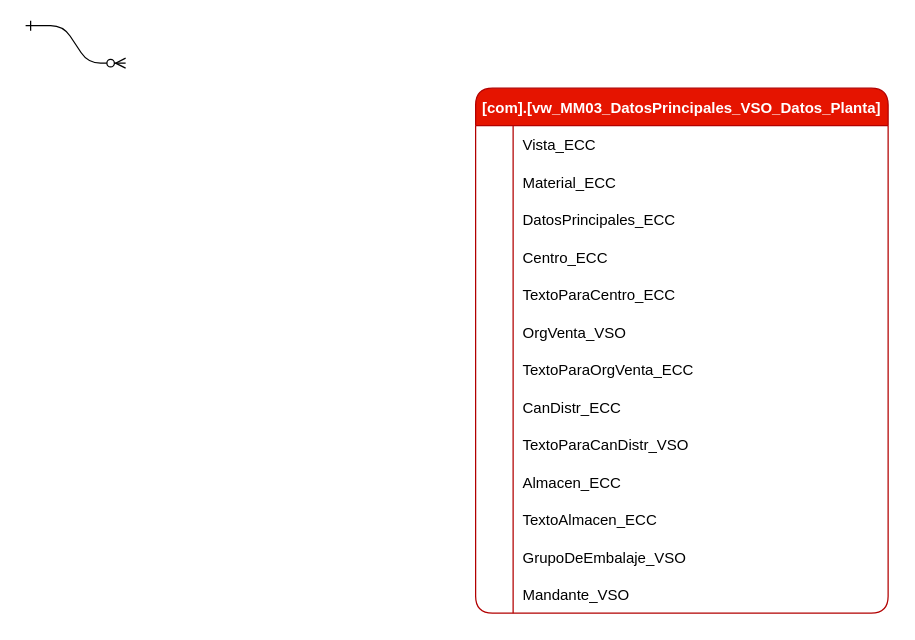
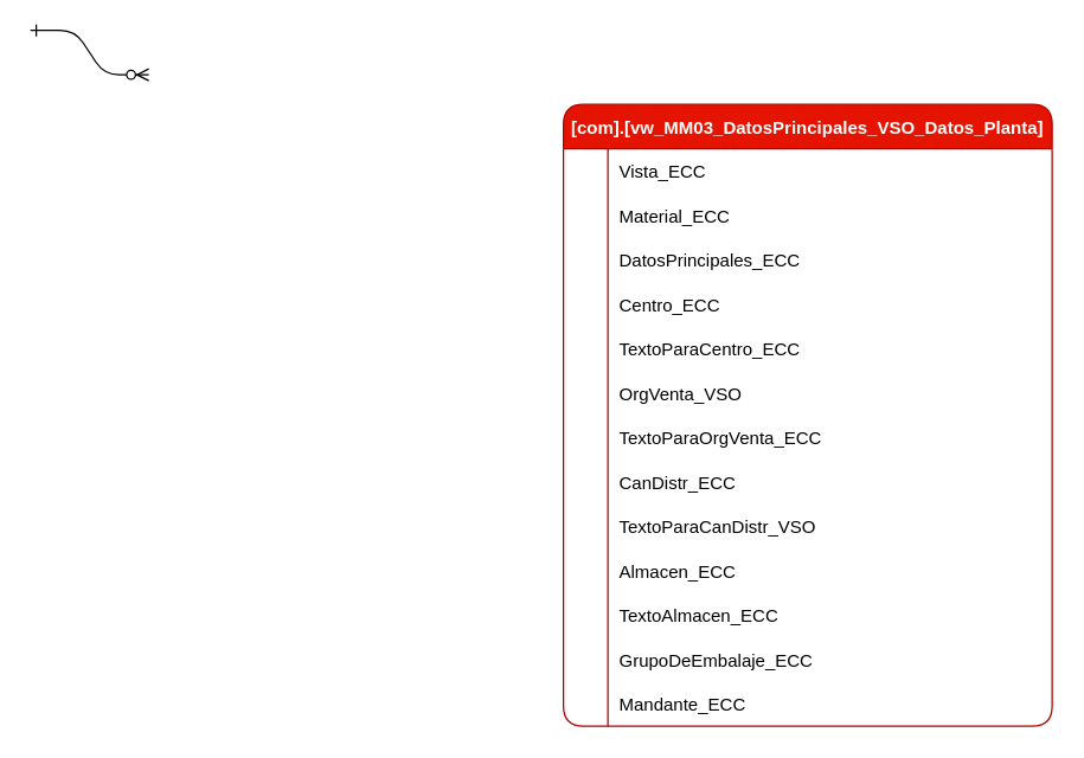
  <mxCell id="0" />
  <mxCell id="1" parent="0" />
  <mxCell id="2" value="" style="edgeStyle=entityRelationEdgeStyle;endArrow=ERzeroToMany;startArrow=ERone;endFill=1;startFill=0;" parent="1" edge="1"><mxGeometry width="100" height="100" relative="1" as="geometry"><mxPoint x="20" y="20" as="sourcePoint" /><mxPoint x="100" y="50" as="targetPoint" /></mxGeometry></mxCell>
  <mxCell id="3" value="[com].[vw_MM03_DatosPrincipales_VSO_Datos_Planta]" style="shape=table;startSize=30;container=1;collapsible=1;childLayout=tableLayout;fixedRows=1;rowLines=0;fontStyle=1;align=center;resizeLast=1;rounded=1;fillColor=#e51400;fontColor=#ffffff;strokeColor=#B20000;" vertex="1" parent="1"><mxGeometry x="380" y="70" width="330" height="420" as="geometry" /></mxCell>
  <mxCell id="4" value="" style="shape=tableRow;horizontal=0;startSize=0;swimlaneHead=0;swimlaneBody=0;fillColor=none;collapsible=0;dropTarget=0;points=[[0,0.5],[1,0.5]];portConstraint=eastwest;strokeColor=inherit;top=0;left=0;right=0;bottom=0;" vertex="1" parent="3"><mxGeometry y="30" width="330" height="30" as="geometry" /></mxCell>
  <mxCell id="5" value="" style="shape=partialRectangle;overflow=hidden;connectable=0;fillColor=none;strokeColor=inherit;top=0;left=0;bottom=0;right=0;" vertex="1" parent="4"><mxGeometry width="30" height="30" as="geometry"><mxRectangle width="30" height="30" as="alternateBounds" /></mxGeometry></mxCell>
  <mxCell id="6" value="Vista_ECC" style="shape=partialRectangle;overflow=hidden;connectable=0;fillColor=none;align=left;strokeColor=inherit;top=0;left=0;bottom=0;right=0;spacingLeft=6;" vertex="1" parent="4"><mxGeometry x="30" width="300" height="30" as="geometry"><mxRectangle width="300" height="30" as="alternateBounds" /></mxGeometry></mxCell>
  <mxCell id="7" value="" style="shape=tableRow;horizontal=0;startSize=0;swimlaneHead=0;swimlaneBody=0;fillColor=none;collapsible=0;dropTarget=0;points=[[0,0.5],[1,0.5]];portConstraint=eastwest;strokeColor=inherit;top=0;left=0;right=0;bottom=0;" vertex="1" parent="3"><mxGeometry y="60" width="330" height="30" as="geometry" /></mxCell>
  <mxCell id="8" value="" style="shape=partialRectangle;overflow=hidden;connectable=0;fillColor=none;strokeColor=inherit;top=0;left=0;bottom=0;right=0;" vertex="1" parent="7"><mxGeometry width="30" height="30" as="geometry"><mxRectangle width="30" height="30" as="alternateBounds" /></mxGeometry></mxCell>
  <mxCell id="9" value="Material_ECC" style="shape=partialRectangle;overflow=hidden;connectable=0;fillColor=none;align=left;strokeColor=inherit;top=0;left=0;bottom=0;right=0;spacingLeft=6;" vertex="1" parent="7"><mxGeometry x="30" width="300" height="30" as="geometry"><mxRectangle width="300" height="30" as="alternateBounds" /></mxGeometry></mxCell>
  <mxCell id="10" value="" style="shape=tableRow;horizontal=0;startSize=0;swimlaneHead=0;swimlaneBody=0;fillColor=none;collapsible=0;dropTarget=0;points=[[0,0.5],[1,0.5]];portConstraint=eastwest;strokeColor=inherit;top=0;left=0;right=0;bottom=0;" vertex="1" parent="3"><mxGeometry y="90" width="330" height="30" as="geometry" /></mxCell>
  <mxCell id="11" value="" style="shape=partialRectangle;overflow=hidden;connectable=0;fillColor=none;strokeColor=inherit;top=0;left=0;bottom=0;right=0;" vertex="1" parent="10"><mxGeometry width="30" height="30" as="geometry"><mxRectangle width="30" height="30" as="alternateBounds" /></mxGeometry></mxCell>
  <mxCell id="12" value="DatosPrincipales_ECC" style="shape=partialRectangle;overflow=hidden;connectable=0;fillColor=none;align=left;strokeColor=inherit;top=0;left=0;bottom=0;right=0;spacingLeft=6;" vertex="1" parent="10"><mxGeometry x="30" width="300" height="30" as="geometry"><mxRectangle width="300" height="30" as="alternateBounds" /></mxGeometry></mxCell>
  <mxCell id="13" value="" style="shape=tableRow;horizontal=0;startSize=0;swimlaneHead=0;swimlaneBody=0;fillColor=none;collapsible=0;dropTarget=0;points=[[0,0.5],[1,0.5]];portConstraint=eastwest;strokeColor=inherit;top=0;left=0;right=0;bottom=0;" vertex="1" parent="3"><mxGeometry y="120" width="330" height="30" as="geometry" /></mxCell>
  <mxCell id="14" value="" style="shape=partialRectangle;overflow=hidden;connectable=0;fillColor=none;strokeColor=inherit;top=0;left=0;bottom=0;right=0;" vertex="1" parent="13"><mxGeometry width="30" height="30" as="geometry"><mxRectangle width="30" height="30" as="alternateBounds" /></mxGeometry></mxCell>
  <mxCell id="15" value="Centro_ECC" style="shape=partialRectangle;overflow=hidden;connectable=0;fillColor=none;align=left;strokeColor=inherit;top=0;left=0;bottom=0;right=0;spacingLeft=6;" vertex="1" parent="13"><mxGeometry x="30" width="300" height="30" as="geometry"><mxRectangle width="300" height="30" as="alternateBounds" /></mxGeometry></mxCell>
  <mxCell id="16" value="" style="shape=tableRow;horizontal=0;startSize=0;swimlaneHead=0;swimlaneBody=0;fillColor=none;collapsible=0;dropTarget=0;points=[[0,0.5],[1,0.5]];portConstraint=eastwest;strokeColor=inherit;top=0;left=0;right=0;bottom=0;" vertex="1" parent="3"><mxGeometry y="150" width="330" height="30" as="geometry" /></mxCell>
  <mxCell id="17" value="" style="shape=partialRectangle;overflow=hidden;connectable=0;fillColor=none;strokeColor=inherit;top=0;left=0;bottom=0;right=0;" vertex="1" parent="16"><mxGeometry width="30" height="30" as="geometry"><mxRectangle width="30" height="30" as="alternateBounds" /></mxGeometry></mxCell>
  <mxCell id="18" value="TextoParaCentro_ECC" style="shape=partialRectangle;overflow=hidden;connectable=0;fillColor=none;align=left;strokeColor=inherit;top=0;left=0;bottom=0;right=0;spacingLeft=6;" vertex="1" parent="16"><mxGeometry x="30" width="300" height="30" as="geometry"><mxRectangle width="300" height="30" as="alternateBounds" /></mxGeometry></mxCell>
  <mxCell id="19" value="" style="shape=tableRow;horizontal=0;startSize=0;swimlaneHead=0;swimlaneBody=0;fillColor=none;collapsible=0;dropTarget=0;points=[[0,0.5],[1,0.5]];portConstraint=eastwest;strokeColor=inherit;top=0;left=0;right=0;bottom=0;" vertex="1" parent="3"><mxGeometry y="180" width="330" height="30" as="geometry" /></mxCell>
  <mxCell id="20" value="" style="shape=partialRectangle;overflow=hidden;connectable=0;fillColor=none;strokeColor=inherit;top=0;left=0;bottom=0;right=0;" vertex="1" parent="19"><mxGeometry width="30" height="30" as="geometry"><mxRectangle width="30" height="30" as="alternateBounds" /></mxGeometry></mxCell>
  <mxCell id="21" value="OrgVenta_VSO" style="shape=partialRectangle;overflow=hidden;connectable=0;fillColor=none;align=left;strokeColor=inherit;top=0;left=0;bottom=0;right=0;spacingLeft=6;" vertex="1" parent="19"><mxGeometry x="30" width="300" height="30" as="geometry"><mxRectangle width="300" height="30" as="alternateBounds" /></mxGeometry></mxCell>
  <mxCell id="22" value="" style="shape=tableRow;horizontal=0;startSize=0;swimlaneHead=0;swimlaneBody=0;fillColor=none;collapsible=0;dropTarget=0;points=[[0,0.5],[1,0.5]];portConstraint=eastwest;strokeColor=inherit;top=0;left=0;right=0;bottom=0;" vertex="1" parent="3"><mxGeometry y="210" width="330" height="30" as="geometry" /></mxCell>
  <mxCell id="23" value="" style="shape=partialRectangle;overflow=hidden;connectable=0;fillColor=none;strokeColor=inherit;top=0;left=0;bottom=0;right=0;" vertex="1" parent="22"><mxGeometry width="30" height="30" as="geometry"><mxRectangle width="30" height="30" as="alternateBounds" /></mxGeometry></mxCell>
  <mxCell id="24" value="TextoParaOrgVenta_ECC" style="shape=partialRectangle;overflow=hidden;connectable=0;fillColor=none;align=left;strokeColor=inherit;top=0;left=0;bottom=0;right=0;spacingLeft=6;" vertex="1" parent="22"><mxGeometry x="30" width="300" height="30" as="geometry"><mxRectangle width="300" height="30" as="alternateBounds" /></mxGeometry></mxCell>
  <mxCell id="25" value="" style="shape=tableRow;horizontal=0;startSize=0;swimlaneHead=0;swimlaneBody=0;fillColor=none;collapsible=0;dropTarget=0;points=[[0,0.5],[1,0.5]];portConstraint=eastwest;strokeColor=inherit;top=0;left=0;right=0;bottom=0;" vertex="1" parent="3"><mxGeometry y="240" width="330" height="30" as="geometry" /></mxCell>
  <mxCell id="26" value="" style="shape=partialRectangle;overflow=hidden;connectable=0;fillColor=none;strokeColor=inherit;top=0;left=0;bottom=0;right=0;" vertex="1" parent="25"><mxGeometry width="30" height="30" as="geometry"><mxRectangle width="30" height="30" as="alternateBounds" /></mxGeometry></mxCell>
  <mxCell id="27" value="CanDistr_ECC" style="shape=partialRectangle;overflow=hidden;connectable=0;fillColor=none;align=left;strokeColor=inherit;top=0;left=0;bottom=0;right=0;spacingLeft=6;" vertex="1" parent="25"><mxGeometry x="30" width="300" height="30" as="geometry"><mxRectangle width="300" height="30" as="alternateBounds" /></mxGeometry></mxCell>
  <mxCell id="28" value="" style="shape=tableRow;horizontal=0;startSize=0;swimlaneHead=0;swimlaneBody=0;fillColor=none;collapsible=0;dropTarget=0;points=[[0,0.5],[1,0.5]];portConstraint=eastwest;strokeColor=inherit;top=0;left=0;right=0;bottom=0;" vertex="1" parent="3"><mxGeometry y="270" width="330" height="30" as="geometry" /></mxCell>
  <mxCell id="29" value="" style="shape=partialRectangle;overflow=hidden;connectable=0;fillColor=none;strokeColor=inherit;top=0;left=0;bottom=0;right=0;" vertex="1" parent="28"><mxGeometry width="30" height="30" as="geometry"><mxRectangle width="30" height="30" as="alternateBounds" /></mxGeometry></mxCell>
  <mxCell id="30" value="TextoParaCanDistr_VSO" style="shape=partialRectangle;overflow=hidden;connectable=0;fillColor=none;align=left;strokeColor=inherit;top=0;left=0;bottom=0;right=0;spacingLeft=6;" vertex="1" parent="28"><mxGeometry x="30" width="300" height="30" as="geometry"><mxRectangle width="300" height="30" as="alternateBounds" /></mxGeometry></mxCell>
  <mxCell id="31" value="" style="shape=tableRow;horizontal=0;startSize=0;swimlaneHead=0;swimlaneBody=0;fillColor=none;collapsible=0;dropTarget=0;points=[[0,0.5],[1,0.5]];portConstraint=eastwest;strokeColor=inherit;top=0;left=0;right=0;bottom=0;" vertex="1" parent="3"><mxGeometry y="300" width="330" height="30" as="geometry" /></mxCell>
  <mxCell id="32" value="" style="shape=partialRectangle;overflow=hidden;connectable=0;fillColor=none;strokeColor=inherit;top=0;left=0;bottom=0;right=0;" vertex="1" parent="31"><mxGeometry width="30" height="30" as="geometry"><mxRectangle width="30" height="30" as="alternateBounds" /></mxGeometry></mxCell>
  <mxCell id="33" value="Almacen_ECC" style="shape=partialRectangle;overflow=hidden;connectable=0;fillColor=none;align=left;strokeColor=inherit;top=0;left=0;bottom=0;right=0;spacingLeft=6;" vertex="1" parent="31"><mxGeometry x="30" width="300" height="30" as="geometry"><mxRectangle width="300" height="30" as="alternateBounds" /></mxGeometry></mxCell>
  <mxCell id="34" value="" style="shape=tableRow;horizontal=0;startSize=0;swimlaneHead=0;swimlaneBody=0;fillColor=none;collapsible=0;dropTarget=0;points=[[0,0.5],[1,0.5]];portConstraint=eastwest;strokeColor=inherit;top=0;left=0;right=0;bottom=0;" vertex="1" parent="3"><mxGeometry y="330" width="330" height="30" as="geometry" /></mxCell>
  <mxCell id="35" value="" style="shape=partialRectangle;overflow=hidden;connectable=0;fillColor=none;strokeColor=inherit;top=0;left=0;bottom=0;right=0;" vertex="1" parent="34"><mxGeometry width="30" height="30" as="geometry"><mxRectangle width="30" height="30" as="alternateBounds" /></mxGeometry></mxCell>
  <mxCell id="36" value="TextoAlmacen_ECC" style="shape=partialRectangle;overflow=hidden;connectable=0;fillColor=none;align=left;strokeColor=inherit;top=0;left=0;bottom=0;right=0;spacingLeft=6;" vertex="1" parent="34"><mxGeometry x="30" width="300" height="30" as="geometry"><mxRectangle width="300" height="30" as="alternateBounds" /></mxGeometry></mxCell>
  <mxCell id="37" value="" style="shape=tableRow;horizontal=0;startSize=0;swimlaneHead=0;swimlaneBody=0;fillColor=none;collapsible=0;dropTarget=0;points=[[0,0.5],[1,0.5]];portConstraint=eastwest;strokeColor=inherit;top=0;left=0;right=0;bottom=0;" vertex="1" parent="3"><mxGeometry y="360" width="330" height="30" as="geometry" /></mxCell>
  <mxCell id="38" value="" style="shape=partialRectangle;overflow=hidden;connectable=0;fillColor=none;strokeColor=inherit;top=0;left=0;bottom=0;right=0;" vertex="1" parent="37"><mxGeometry width="30" height="30" as="geometry"><mxRectangle width="30" height="30" as="alternateBounds" /></mxGeometry></mxCell>
- <mxCell id="39" value="GrupoDeEmbalaje_VSO" style="shape=partialRectangle;overflow=hidden;connectable=0;fillColor=none;align=left;strokeColor=inherit;top=0;left=0;bottom=0;right=0;spacingLeft=6;" vertex="1" parent="37"><mxGeometry x="30" width="300" height="30" as="geometry"><mxRectangle width="300" height="30" as="alternateBounds" /></mxGeometry></mxCell>
+ <mxCell id="39" value="GrupoDeEmbalaje_ECC" style="shape=partialRectangle;overflow=hidden;connectable=0;fillColor=none;align=left;strokeColor=inherit;top=0;left=0;bottom=0;right=0;spacingLeft=6;" vertex="1" parent="37"><mxGeometry x="30" width="300" height="30" as="geometry"><mxRectangle width="300" height="30" as="alternateBounds" /></mxGeometry></mxCell>
  <mxCell id="40" value="" style="shape=tableRow;horizontal=0;startSize=0;swimlaneHead=0;swimlaneBody=0;fillColor=none;collapsible=0;dropTarget=0;points=[[0,0.5],[1,0.5]];portConstraint=eastwest;strokeColor=inherit;top=0;left=0;right=0;bottom=0;" vertex="1" parent="3"><mxGeometry y="390" width="330" height="30" as="geometry" /></mxCell>
  <mxCell id="41" value="" style="shape=partialRectangle;overflow=hidden;connectable=0;fillColor=none;strokeColor=inherit;top=0;left=0;bottom=0;right=0;" vertex="1" parent="40"><mxGeometry width="30" height="30" as="geometry"><mxRectangle width="30" height="30" as="alternateBounds" /></mxGeometry></mxCell>
- <mxCell id="42" value="Mandante_VSO" style="shape=partialRectangle;overflow=hidden;connectable=0;fillColor=none;align=left;strokeColor=inherit;top=0;left=0;bottom=0;right=0;spacingLeft=6;" vertex="1" parent="40"><mxGeometry x="30" width="300" height="30" as="geometry"><mxRectangle width="300" height="30" as="alternateBounds" /></mxGeometry></mxCell>
+ <mxCell id="42" value="Mandante_ECC" style="shape=partialRectangle;overflow=hidden;connectable=0;fillColor=none;align=left;strokeColor=inherit;top=0;left=0;bottom=0;right=0;spacingLeft=6;" vertex="1" parent="40"><mxGeometry x="30" width="300" height="30" as="geometry"><mxRectangle width="300" height="30" as="alternateBounds" /></mxGeometry></mxCell>
